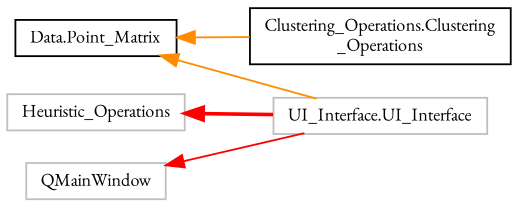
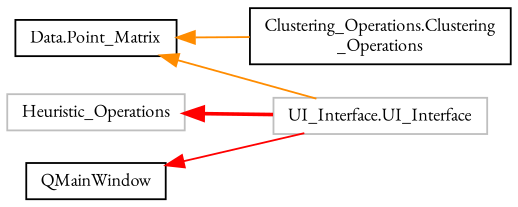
  digraph {
    fontname="EB Garamond"
    rankdir=LR
    node [color=grey75 fillcolor=white fontname="EB Garamond" fontsize=10 shape=record style=filled]
    edge [color=darkorange dir=back fontname="EB Garamond" fontsize=10 labelfontname=Helvetica labelfontsize=10 style=solid]
    n1 [color=black height=0.2 label="Data.Point_Matrix" width=0.4]
    n2 [color=black height=0.2 label="Clustering_Operations.Clustering\l_Operations" width=0.4]
    n3 [height=0.2 label="UI_Interface.UI_Interface" width=0.4]
    n4 [height=0.2 label=Heuristic_Operations width=0.4]
-   n5 [height=0.2 label=QMainWindow width=0.4]
+   n5 [color=black height=0.2 label=QMainWindow width=0.4]
    n1 -> n2
    n1 -> n3
    n4 -> n3 [color=red style=bold]
    n5 -> n3 [color=red]
  }
